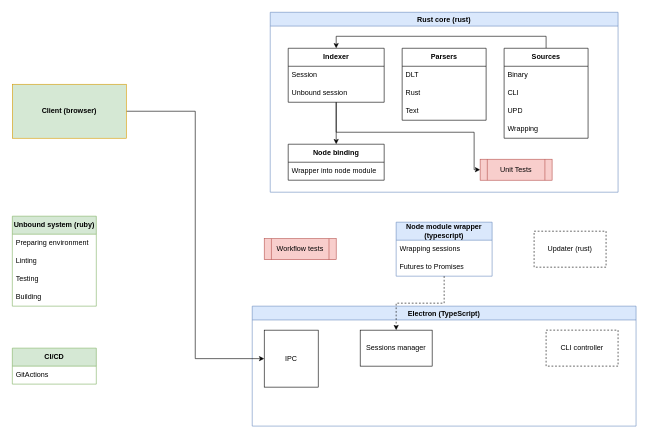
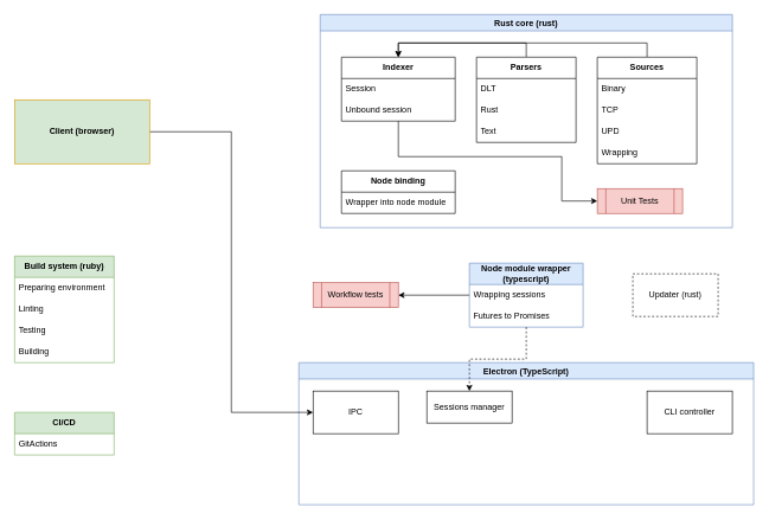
  <mxCell id="0" />
  <mxCell id="1" parent="0" />
  <mxCell id="2" value="Rust core (rust)" style="swimlane;whiteSpace=wrap;html=1;fillColor=#dae8fc;strokeColor=#6c8ebf;" vertex="1" parent="1"><mxGeometry x="450" y="20" width="580" height="300" as="geometry" /></mxCell>
- <mxCell id="3" style="edgeStyle=orthogonalEdgeStyle;rounded=0;orthogonalLoop=1;jettySize=auto;html=1;entryX=0.5;entryY=0;entryDx=0;entryDy=0;" edge="1" parent="2" source="5" target="19"><mxGeometry relative="1" as="geometry" /></mxCell>
  <mxCell id="4" style="edgeStyle=orthogonalEdgeStyle;rounded=0;orthogonalLoop=1;jettySize=auto;html=1;entryX=0;entryY=0.5;entryDx=0;entryDy=0;" edge="1" parent="2" source="5" target="21"><mxGeometry relative="1" as="geometry"><Array as="points"><mxPoint x="110" y="200" /><mxPoint x="340" y="200" /><mxPoint x="340" y="263" /></Array></mxGeometry></mxCell>
  <mxCell id="5" value="&lt;b&gt;Indexer&lt;/b&gt;" style="swimlane;fontStyle=0;childLayout=stackLayout;horizontal=1;startSize=30;horizontalStack=0;resizeParent=1;resizeParentMax=0;resizeLast=0;collapsible=1;marginBottom=0;whiteSpace=wrap;html=1;" vertex="1" parent="2"><mxGeometry x="30" y="60" width="160" height="90" as="geometry" /></mxCell>
  <mxCell id="6" value="Session&amp;nbsp;" style="text;strokeColor=none;fillColor=none;align=left;verticalAlign=middle;spacingLeft=4;spacingRight=4;overflow=hidden;points=[[0,0.5],[1,0.5]];portConstraint=eastwest;rotatable=0;whiteSpace=wrap;html=1;" vertex="1" parent="5"><mxGeometry y="30" width="160" height="30" as="geometry" /></mxCell>
  <mxCell id="7" value="Unbound session" style="text;strokeColor=none;fillColor=none;align=left;verticalAlign=middle;spacingLeft=4;spacingRight=4;overflow=hidden;points=[[0,0.5],[1,0.5]];portConstraint=eastwest;rotatable=0;whiteSpace=wrap;html=1;" vertex="1" parent="5"><mxGeometry y="60" width="160" height="30" as="geometry" /></mxCell>
+ <mxCell id="8" style="edgeStyle=orthogonalEdgeStyle;rounded=0;orthogonalLoop=1;jettySize=auto;html=1;exitX=0.5;exitY=0;exitDx=0;exitDy=0;entryX=0.5;entryY=0;entryDx=0;entryDy=0;" edge="1" parent="2" source="9" target="5"><mxGeometry relative="1" as="geometry" /></mxCell>
  <mxCell id="9" value="&lt;b&gt;Parsers&lt;/b&gt;" style="swimlane;fontStyle=0;childLayout=stackLayout;horizontal=1;startSize=30;horizontalStack=0;resizeParent=1;resizeParentMax=0;resizeLast=0;collapsible=1;marginBottom=0;whiteSpace=wrap;html=1;" vertex="1" parent="2"><mxGeometry x="220" y="60" width="140" height="120" as="geometry" /></mxCell>
  <mxCell id="10" value="DLT" style="text;strokeColor=none;fillColor=none;align=left;verticalAlign=middle;spacingLeft=4;spacingRight=4;overflow=hidden;points=[[0,0.5],[1,0.5]];portConstraint=eastwest;rotatable=0;whiteSpace=wrap;html=1;" vertex="1" parent="9"><mxGeometry y="30" width="140" height="30" as="geometry" /></mxCell>
  <mxCell id="11" value="Rust" style="text;strokeColor=none;fillColor=none;align=left;verticalAlign=middle;spacingLeft=4;spacingRight=4;overflow=hidden;points=[[0,0.5],[1,0.5]];portConstraint=eastwest;rotatable=0;whiteSpace=wrap;html=1;" vertex="1" parent="9"><mxGeometry y="60" width="140" height="30" as="geometry" /></mxCell>
  <mxCell id="12" value="Text" style="text;strokeColor=none;fillColor=none;align=left;verticalAlign=middle;spacingLeft=4;spacingRight=4;overflow=hidden;points=[[0,0.5],[1,0.5]];portConstraint=eastwest;rotatable=0;whiteSpace=wrap;html=1;" vertex="1" parent="9"><mxGeometry y="90" width="140" height="30" as="geometry" /></mxCell>
  <mxCell id="13" style="edgeStyle=orthogonalEdgeStyle;rounded=0;orthogonalLoop=1;jettySize=auto;html=1;" edge="1" parent="2" source="14"><mxGeometry relative="1" as="geometry"><mxPoint x="110" y="60" as="targetPoint" /><Array as="points"><mxPoint x="460" y="40" /><mxPoint x="110" y="40" /></Array></mxGeometry></mxCell>
  <mxCell id="14" value="&lt;b&gt;Sources&lt;/b&gt;" style="swimlane;fontStyle=0;childLayout=stackLayout;horizontal=1;startSize=30;horizontalStack=0;resizeParent=1;resizeParentMax=0;resizeLast=0;collapsible=1;marginBottom=0;whiteSpace=wrap;html=1;" vertex="1" parent="2"><mxGeometry x="390" y="60" width="140" height="150" as="geometry" /></mxCell>
  <mxCell id="15" value="Binary" style="text;strokeColor=none;fillColor=none;align=left;verticalAlign=middle;spacingLeft=4;spacingRight=4;overflow=hidden;points=[[0,0.5],[1,0.5]];portConstraint=eastwest;rotatable=0;whiteSpace=wrap;html=1;" vertex="1" parent="14"><mxGeometry y="30" width="140" height="30" as="geometry" /></mxCell>
- <mxCell id="16" value="CLI" style="text;strokeColor=none;fillColor=none;align=left;verticalAlign=middle;spacingLeft=4;spacingRight=4;overflow=hidden;points=[[0,0.5],[1,0.5]];portConstraint=eastwest;rotatable=0;whiteSpace=wrap;html=1;" vertex="1" parent="14"><mxGeometry y="60" width="140" height="30" as="geometry" /></mxCell>
+ <mxCell id="16" value="TCP" style="text;strokeColor=none;fillColor=none;align=left;verticalAlign=middle;spacingLeft=4;spacingRight=4;overflow=hidden;points=[[0,0.5],[1,0.5]];portConstraint=eastwest;rotatable=0;whiteSpace=wrap;html=1;" vertex="1" parent="14"><mxGeometry y="60" width="140" height="30" as="geometry" /></mxCell>
  <mxCell id="17" value="UPD" style="text;strokeColor=none;fillColor=none;align=left;verticalAlign=middle;spacingLeft=4;spacingRight=4;overflow=hidden;points=[[0,0.5],[1,0.5]];portConstraint=eastwest;rotatable=0;whiteSpace=wrap;html=1;" vertex="1" parent="14"><mxGeometry y="90" width="140" height="30" as="geometry" /></mxCell>
  <mxCell id="18" value="Wrapping" style="text;strokeColor=none;fillColor=none;align=left;verticalAlign=middle;spacingLeft=4;spacingRight=4;overflow=hidden;points=[[0,0.5],[1,0.5]];portConstraint=eastwest;rotatable=0;whiteSpace=wrap;html=1;" vertex="1" parent="14"><mxGeometry y="120" width="140" height="30" as="geometry" /></mxCell>
  <mxCell id="19" value="&lt;b&gt;Node binding&lt;/b&gt;" style="swimlane;fontStyle=0;childLayout=stackLayout;horizontal=1;startSize=30;horizontalStack=0;resizeParent=1;resizeParentMax=0;resizeLast=0;collapsible=1;marginBottom=0;whiteSpace=wrap;html=1;" vertex="1" parent="2"><mxGeometry x="30" y="220" width="160" height="60" as="geometry" /></mxCell>
  <mxCell id="20" value="Wrapper into node module" style="text;strokeColor=none;fillColor=none;align=left;verticalAlign=middle;spacingLeft=4;spacingRight=4;overflow=hidden;points=[[0,0.5],[1,0.5]];portConstraint=eastwest;rotatable=0;whiteSpace=wrap;html=1;" vertex="1" parent="19"><mxGeometry y="30" width="160" height="30" as="geometry" /></mxCell>
- <mxCell id="21" value="Unit Tests" style="shape=process;whiteSpace=wrap;html=1;backgroundOutline=1;fillColor=#f8cecc;strokeColor=#b85450;" vertex="1" parent="2"><mxGeometry x="350" y="245" width="120" height="35" as="geometry" /></mxCell>
+ <mxCell id="21" value="Unit Tests" style="shape=process;whiteSpace=wrap;html=1;backgroundOutline=1;fillColor=#f8cecc;strokeColor=#b85450;" vertex="1" parent="2"><mxGeometry x="390" y="245" width="120" height="35" as="geometry" /></mxCell>
+ <mxCell id="22" style="edgeStyle=orthogonalEdgeStyle;rounded=0;orthogonalLoop=1;jettySize=auto;html=1;entryX=1;entryY=0.5;entryDx=0;entryDy=0;" edge="1" parent="1" source="23" target="34"><mxGeometry relative="1" as="geometry" /></mxCell>
  <mxCell id="23" value="&lt;b&gt;Node module wrapper (typescript)&lt;/b&gt;" style="swimlane;fontStyle=0;childLayout=stackLayout;horizontal=1;startSize=30;horizontalStack=0;resizeParent=1;resizeParentMax=0;resizeLast=0;collapsible=1;marginBottom=0;whiteSpace=wrap;html=1;fillColor=#dae8fc;strokeColor=#6c8ebf;" vertex="1" parent="1"><mxGeometry x="660" y="370" width="160" height="90" as="geometry" /></mxCell>
  <mxCell id="24" value="Wrapping sessions" style="text;strokeColor=none;fillColor=none;align=left;verticalAlign=middle;spacingLeft=4;spacingRight=4;overflow=hidden;points=[[0,0.5],[1,0.5]];portConstraint=eastwest;rotatable=0;whiteSpace=wrap;html=1;" vertex="1" parent="23"><mxGeometry y="30" width="160" height="30" as="geometry" /></mxCell>
  <mxCell id="25" value="Futures to Promises" style="text;strokeColor=none;fillColor=none;align=left;verticalAlign=middle;spacingLeft=4;spacingRight=4;overflow=hidden;points=[[0,0.5],[1,0.5]];portConstraint=eastwest;rotatable=0;whiteSpace=wrap;html=1;" vertex="1" parent="23"><mxGeometry y="60" width="160" height="30" as="geometry" /></mxCell>
  <mxCell id="26" value="Electron (TypeScript)" style="swimlane;fillColor=#dae8fc;strokeColor=#6c8ebf;" vertex="1" parent="1"><mxGeometry x="420" y="510" width="640" height="200" as="geometry" /></mxCell>
- <mxCell id="27" value="IPC" style="rounded=0;whiteSpace=wrap;html=1;" vertex="1" parent="26"><mxGeometry x="20" y="40" width="90" height="95" as="geometry" /></mxCell>
- <mxCell id="28" value="Sessions manager" style="rounded=0;whiteSpace=wrap;html=1;" vertex="1" parent="26"><mxGeometry x="180" y="40" width="120" height="60" as="geometry" /></mxCell>
- <mxCell id="29" value="CLI controller" style="rounded=0;whiteSpace=wrap;html=1;dashed=1;" vertex="1" parent="26"><mxGeometry x="490" y="40" width="120" height="60" as="geometry" /></mxCell>
+ <mxCell id="27" value="IPC" style="rounded=0;whiteSpace=wrap;html=1;" vertex="1" parent="26"><mxGeometry x="20" y="40" width="120" height="60" as="geometry" /></mxCell>
+ <mxCell id="28" value="Sessions manager" style="rounded=0;whiteSpace=wrap;html=1;" vertex="1" parent="26"><mxGeometry x="180" y="40" width="120" height="45" as="geometry" /></mxCell>
+ <mxCell id="29" value="CLI controller" style="rounded=0;whiteSpace=wrap;html=1;" vertex="1" parent="26"><mxGeometry x="490" y="40" width="120" height="60" as="geometry" /></mxCell>
  <mxCell id="30" value="Updater (rust)" style="rounded=0;whiteSpace=wrap;html=1;dashed=1;" vertex="1" parent="1"><mxGeometry x="890" y="385" width="120" height="60" as="geometry" /></mxCell>
  <mxCell id="31" style="edgeStyle=orthogonalEdgeStyle;rounded=0;orthogonalLoop=1;jettySize=auto;html=1;entryX=0.5;entryY=0;entryDx=0;entryDy=0;dashed=1;" edge="1" parent="1" source="23" target="28"><mxGeometry relative="1" as="geometry" /></mxCell>
  <mxCell id="32" style="edgeStyle=orthogonalEdgeStyle;rounded=0;orthogonalLoop=1;jettySize=auto;html=1;entryX=0;entryY=0.5;entryDx=0;entryDy=0;" edge="1" parent="1" source="33" target="27"><mxGeometry relative="1" as="geometry" /></mxCell>
  <mxCell id="33" value="&lt;b&gt;Client (browser)&lt;/b&gt;" style="rounded=0;whiteSpace=wrap;html=1;fillColor=#d5e8d4;strokeColor=#d79b00;" vertex="1" parent="1"><mxGeometry x="20" y="140" width="190" height="90" as="geometry" /></mxCell>
  <mxCell id="34" value="Workflow tests" style="shape=process;whiteSpace=wrap;html=1;backgroundOutline=1;fillColor=#f8cecc;strokeColor=#b85450;" vertex="1" parent="1"><mxGeometry x="440" y="397.5" width="120" height="35" as="geometry" /></mxCell>
- <mxCell id="35" value="&lt;b&gt;Unbound system (ruby)&lt;/b&gt;" style="swimlane;fontStyle=0;childLayout=stackLayout;horizontal=1;startSize=30;horizontalStack=0;resizeParent=1;resizeParentMax=0;resizeLast=0;collapsible=1;marginBottom=0;whiteSpace=wrap;html=1;fillColor=#d5e8d4;strokeColor=#82b366;" vertex="1" parent="1"><mxGeometry x="20" y="360" width="140" height="150" as="geometry" /></mxCell>
+ <mxCell id="35" value="&lt;b&gt;Build system (ruby)&lt;/b&gt;" style="swimlane;fontStyle=0;childLayout=stackLayout;horizontal=1;startSize=30;horizontalStack=0;resizeParent=1;resizeParentMax=0;resizeLast=0;collapsible=1;marginBottom=0;whiteSpace=wrap;html=1;fillColor=#d5e8d4;strokeColor=#82b366;" vertex="1" parent="1"><mxGeometry x="20" y="360" width="140" height="150" as="geometry" /></mxCell>
  <mxCell id="36" value="Preparing environment&amp;nbsp;" style="text;strokeColor=none;fillColor=none;align=left;verticalAlign=middle;spacingLeft=4;spacingRight=4;overflow=hidden;points=[[0,0.5],[1,0.5]];portConstraint=eastwest;rotatable=0;whiteSpace=wrap;html=1;" vertex="1" parent="35"><mxGeometry y="30" width="140" height="30" as="geometry" /></mxCell>
  <mxCell id="37" value="Linting" style="text;strokeColor=none;fillColor=none;align=left;verticalAlign=middle;spacingLeft=4;spacingRight=4;overflow=hidden;points=[[0,0.5],[1,0.5]];portConstraint=eastwest;rotatable=0;whiteSpace=wrap;html=1;" vertex="1" parent="35"><mxGeometry y="60" width="140" height="30" as="geometry" /></mxCell>
  <mxCell id="38" value="Testing" style="text;strokeColor=none;fillColor=none;align=left;verticalAlign=middle;spacingLeft=4;spacingRight=4;overflow=hidden;points=[[0,0.5],[1,0.5]];portConstraint=eastwest;rotatable=0;whiteSpace=wrap;html=1;" vertex="1" parent="35"><mxGeometry y="90" width="140" height="30" as="geometry" /></mxCell>
  <mxCell id="39" value="Building" style="text;strokeColor=none;fillColor=none;align=left;verticalAlign=middle;spacingLeft=4;spacingRight=4;overflow=hidden;points=[[0,0.5],[1,0.5]];portConstraint=eastwest;rotatable=0;whiteSpace=wrap;html=1;" vertex="1" parent="35"><mxGeometry y="120" width="140" height="30" as="geometry" /></mxCell>
  <mxCell id="40" value="&lt;b&gt;CI/CD&lt;/b&gt;" style="swimlane;fontStyle=0;childLayout=stackLayout;horizontal=1;startSize=30;horizontalStack=0;resizeParent=1;resizeParentMax=0;resizeLast=0;collapsible=1;marginBottom=0;whiteSpace=wrap;html=1;fillColor=#d5e8d4;strokeColor=#82b366;" vertex="1" parent="1"><mxGeometry x="20" y="580" width="140" height="60" as="geometry" /></mxCell>
  <mxCell id="41" value="GitActions" style="text;strokeColor=none;fillColor=none;align=left;verticalAlign=middle;spacingLeft=4;spacingRight=4;overflow=hidden;points=[[0,0.5],[1,0.5]];portConstraint=eastwest;rotatable=0;whiteSpace=wrap;html=1;" vertex="1" parent="40"><mxGeometry y="30" width="140" height="30" as="geometry" /></mxCell>
